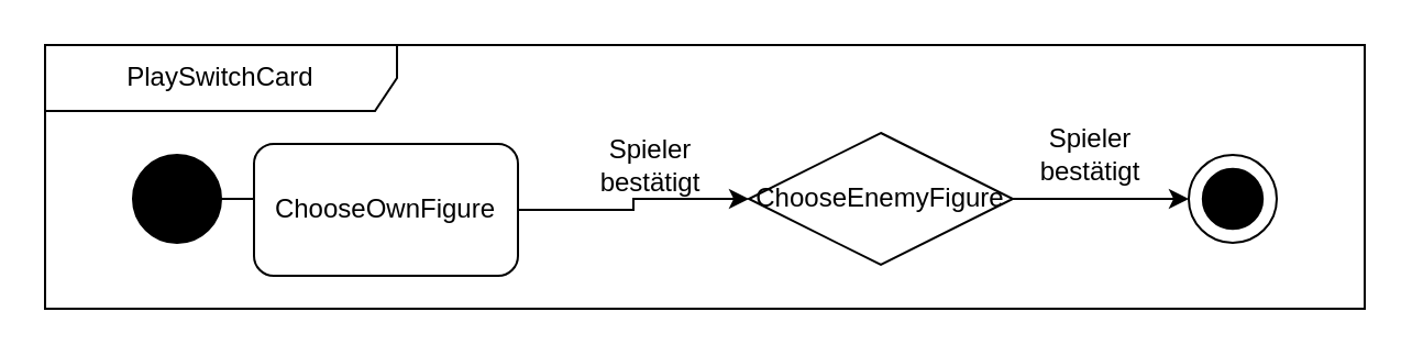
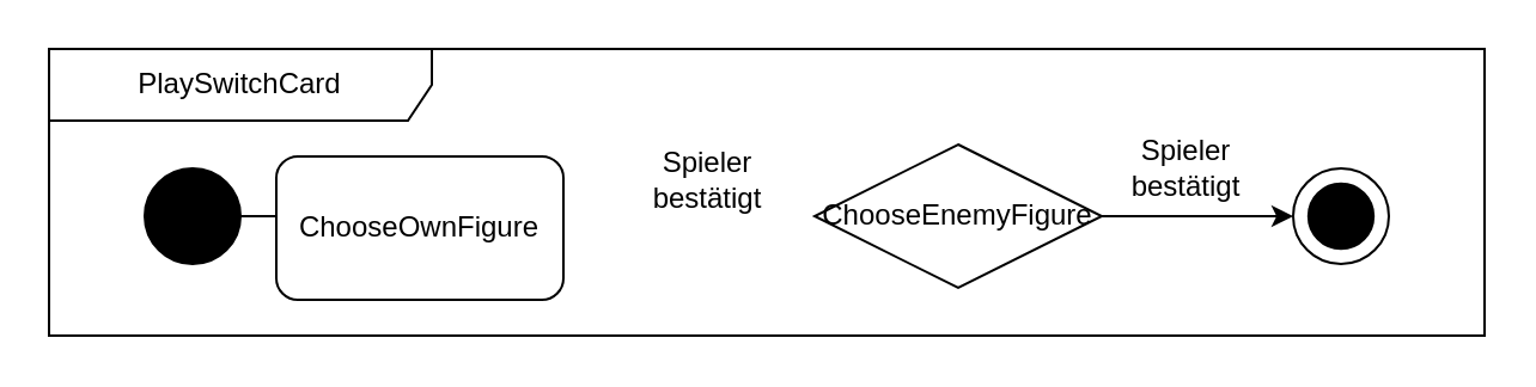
  <mxCell id="0" />
  <mxCell id="1" parent="0" />
  <mxCell id="2" value="PlaySwitchCard" style="shape=umlFrame;whiteSpace=wrap;html=1;pointerEvents=0;recursiveResize=0;container=1;collapsible=0;width=160;" parent="1" vertex="1"><mxGeometry y="20" width="600" height="120" as="geometry" x="20" /></mxCell>
  <mxCell id="3" style="edgeStyle=orthogonalEdgeStyle;rounded=0;orthogonalLoop=1;jettySize=auto;html=1;entryX=0;entryY=0.5;entryDx=0;entryDy=0;" parent="2" source="4" target="10" edge="1"><mxGeometry relative="1" as="geometry"><mxPoint x="120" y="70" as="targetPoint" /></mxGeometry></mxCell>
  <mxCell id="4" value="" style="ellipse;whiteSpace=wrap;html=1;aspect=fixed;fillColor=#000000;" parent="2" vertex="1"><mxGeometry x="40" y="50" width="40" height="40" as="geometry" /></mxCell>
  <mxCell id="5" value="" style="ellipse;whiteSpace=wrap;html=1;aspect=fixed;" parent="2" vertex="1"><mxGeometry x="520" y="50" width="40" height="40" as="geometry" /></mxCell>
  <mxCell id="6" value="" style="ellipse;whiteSpace=wrap;html=1;aspect=fixed;fillColor=#000000;" parent="2" vertex="1"><mxGeometry x="526.41" y="56.41" width="27.18" height="27.18" as="geometry" /></mxCell>
- <mxCell id="7" style="edgeStyle=orthogonalEdgeStyle;rounded=0;orthogonalLoop=1;jettySize=auto;html=1;entryX=0;entryY=0.5;entryDx=0;entryDy=0;exitX=1;exitY=0.5;exitDx=0;exitDy=0;" parent="2" source="10" target="11" edge="1"><mxGeometry relative="1" as="geometry"><mxPoint x="440" y="70" as="sourcePoint" /><mxPoint x="520" y="70" as="targetPoint" /></mxGeometry></mxCell>
  <mxCell id="8" style="edgeStyle=orthogonalEdgeStyle;rounded=0;orthogonalLoop=1;jettySize=auto;html=1;entryX=0;entryY=0.5;entryDx=0;entryDy=0;exitX=1;exitY=0.5;exitDx=0;exitDy=0;" parent="2" source="11" target="5" edge="1"><mxGeometry relative="1" as="geometry"><mxPoint x="840" y="70" as="sourcePoint" /></mxGeometry></mxCell>
  <mxCell id="9" value="Spieler&lt;div&gt;bestätigt&lt;/div&gt;" style="text;html=1;align=center;verticalAlign=middle;resizable=0;points=[];autosize=1;strokeColor=none;fillColor=none;" parent="2" vertex="1"><mxGeometry x="240" y="35" width="70" height="40" as="geometry" /></mxCell>
  <mxCell id="10" value="ChooseOwnFigure" style="rounded=1;whiteSpace=wrap;html=1;" parent="2" vertex="1"><mxGeometry x="95" y="45" width="120" height="60" as="geometry" /></mxCell>
  <mxCell id="11" value="ChooseEnemyFigure" style="rhombus;whiteSpace=wrap;html=1;" parent="2" vertex="1"><mxGeometry x="320" y="40" width="120" height="60" as="geometry" /></mxCell>
  <mxCell id="12" value="Spieler&lt;div&gt;bestätigt&lt;/div&gt;" style="text;html=1;align=center;verticalAlign=middle;resizable=0;points=[];autosize=1;strokeColor=none;fillColor=none;" vertex="1" parent="2"><mxGeometry x="440" y="30" width="70" height="40" as="geometry" /></mxCell>
